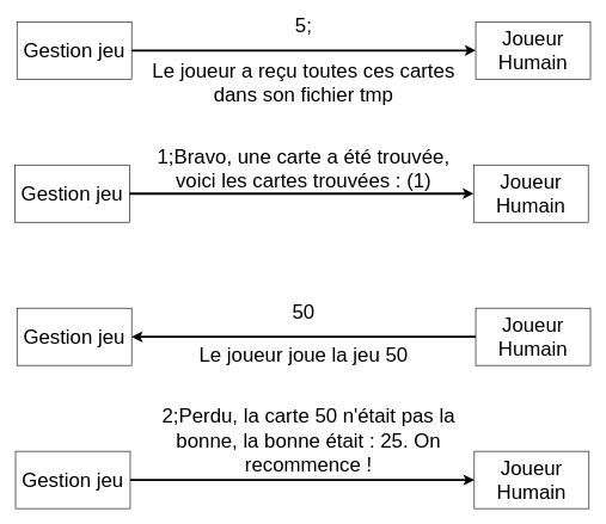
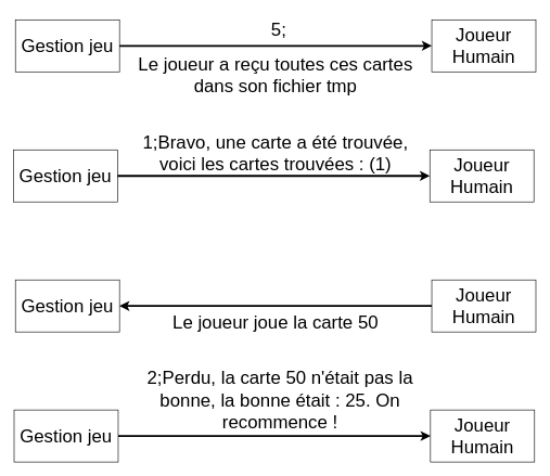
  <mxCell id="0" style=";html=1;" />
  <mxCell id="1" style=";html=1;" parent="0" />
  <mxCell id="2" value="&lt;font style=&quot;font-size: 28px&quot;&gt;Gestion jeu&lt;/font&gt;" style="rounded=0;whiteSpace=wrap;html=1;" vertex="1" parent="1"><mxGeometry x="23" y="30" width="160" height="80" as="geometry" /></mxCell>
  <mxCell id="3" value="&lt;font style=&quot;font-size: 28px&quot;&gt;Joueur Humain&lt;/font&gt;" style="rounded=0;whiteSpace=wrap;html=1;" vertex="1" parent="1"><mxGeometry x="663" y="30" width="160" height="80" as="geometry" /></mxCell>
  <mxCell id="4" value="" style="endArrow=classic;html=1;rounded=0;fontSize=28;exitX=1;exitY=0.5;exitDx=0;exitDy=0;entryX=0;entryY=0.5;entryDx=0;entryDy=0;strokeWidth=3;" edge="1" parent="1" source="2" target="3"><mxGeometry width="50" height="50" relative="1" as="geometry"><mxPoint x="703" y="190" as="sourcePoint" /><mxPoint x="753" y="140" as="targetPoint" /></mxGeometry></mxCell>
- <mxCell id="5" value="5;" style="text;html=1;strokeColor=none;fillColor=none;align=center;verticalAlign=middle;whiteSpace=wrap;rounded=0;fontSize=28;" vertex="1" parent="1"><mxGeometry x="393" y="20" width="60" height="30" as="geometry" /></mxCell>
+ <mxCell id="5" value="5;" style="text;html=1;strokeColor=none;fillColor=none;align=center;verticalAlign=middle;whiteSpace=wrap;rounded=0;fontSize=28;" vertex="1" parent="1"><mxGeometry x="398" y="30" width="60" height="30" as="geometry" /></mxCell>
  <mxCell id="6" value="Le joueur a reçu toutes ces cartes dans son fichier tmp" style="text;html=1;strokeColor=none;fillColor=none;align=center;verticalAlign=middle;whiteSpace=wrap;rounded=0;fontSize=28;" vertex="1" parent="1"><mxGeometry x="183" y="100" width="480" height="30" as="geometry" /></mxCell>
  <mxCell id="7" value="&lt;font style=&quot;font-size: 28px&quot;&gt;Gestion jeu&lt;/font&gt;" style="rounded=0;whiteSpace=wrap;html=1;" vertex="1" parent="1"><mxGeometry x="20" y="230" width="160" height="80" as="geometry" /></mxCell>
  <mxCell id="8" value="&lt;font style=&quot;font-size: 28px&quot;&gt;Joueur Humain&lt;/font&gt;" style="rounded=0;whiteSpace=wrap;html=1;" vertex="1" parent="1"><mxGeometry x="660" y="230" width="160" height="80" as="geometry" /></mxCell>
  <mxCell id="9" value="" style="endArrow=classic;html=1;rounded=0;fontSize=28;exitX=1;exitY=0.5;exitDx=0;exitDy=0;entryX=0;entryY=0.5;entryDx=0;entryDy=0;strokeWidth=3;" edge="1" parent="1" source="7" target="8"><mxGeometry width="50" height="50" relative="1" as="geometry"><mxPoint x="700" y="390" as="sourcePoint" /><mxPoint x="750" y="340" as="targetPoint" /></mxGeometry></mxCell>
  <mxCell id="10" value="1;Bravo, une carte a été trouvée, voici les cartes trouvées : (1)" style="text;html=1;strokeColor=none;fillColor=none;align=center;verticalAlign=middle;whiteSpace=wrap;rounded=0;fontSize=28;" vertex="1" parent="1"><mxGeometry x="203" y="220" width="440" height="30" as="geometry" /></mxCell>
  <mxCell id="11" value="&lt;font style=&quot;font-size: 28px&quot;&gt;Gestion jeu&lt;/font&gt;" style="rounded=0;whiteSpace=wrap;html=1;" vertex="1" parent="1"><mxGeometry x="23" y="430" width="160" height="80" as="geometry" /></mxCell>
  <mxCell id="12" value="&lt;font style=&quot;font-size: 28px&quot;&gt;Joueur Humain&lt;/font&gt;" style="rounded=0;whiteSpace=wrap;html=1;" vertex="1" parent="1"><mxGeometry x="663" y="430" width="160" height="80" as="geometry" /></mxCell>
  <mxCell id="13" value="" style="endArrow=classic;html=1;rounded=0;fontSize=28;exitX=0;exitY=0.5;exitDx=0;exitDy=0;strokeWidth=3;entryX=1;entryY=0.5;entryDx=0;entryDy=0;" edge="1" parent="1" source="12" target="11"><mxGeometry width="50" height="50" relative="1" as="geometry"><mxPoint x="703" y="590" as="sourcePoint" /><mxPoint x="133" y="630" as="targetPoint" /></mxGeometry></mxCell>
- <mxCell id="14" value="50" style="text;html=1;strokeColor=none;fillColor=none;align=center;verticalAlign=middle;whiteSpace=wrap;rounded=0;fontSize=28;" vertex="1" parent="1"><mxGeometry x="393" y="420" width="60" height="30" as="geometry" /></mxCell>
- <mxCell id="15" value="Le joueur joue la jeu 50" style="text;html=1;strokeColor=none;fillColor=none;align=center;verticalAlign=middle;whiteSpace=wrap;rounded=0;fontSize=28;" vertex="1" parent="1"><mxGeometry x="183" y="480" width="480" height="30" as="geometry" /></mxCell>
+ <mxCell id="15" value="Le joueur joue la carte 50" style="text;html=1;strokeColor=none;fillColor=none;align=center;verticalAlign=middle;whiteSpace=wrap;rounded=0;fontSize=28;" vertex="1" parent="1"><mxGeometry x="183" y="480" width="480" height="30" as="geometry" /></mxCell>
  <mxCell id="16" value="&lt;font style=&quot;font-size: 28px&quot;&gt;Gestion jeu&lt;/font&gt;" style="rounded=0;whiteSpace=wrap;html=1;" vertex="1" parent="1"><mxGeometry x="21" y="630" width="160" height="80" as="geometry" /></mxCell>
  <mxCell id="17" value="&lt;font style=&quot;font-size: 28px&quot;&gt;Joueur Humain&lt;/font&gt;" style="rounded=0;whiteSpace=wrap;html=1;" vertex="1" parent="1"><mxGeometry x="661" y="630" width="160" height="80" as="geometry" /></mxCell>
  <mxCell id="18" value="" style="endArrow=classic;html=1;rounded=0;fontSize=28;exitX=1;exitY=0.5;exitDx=0;exitDy=0;entryX=0;entryY=0.5;entryDx=0;entryDy=0;strokeWidth=3;" edge="1" source="16" target="17" parent="1"><mxGeometry width="50" height="50" relative="1" as="geometry"><mxPoint x="701" y="790" as="sourcePoint" /><mxPoint x="751" y="740" as="targetPoint" /></mxGeometry></mxCell>
  <mxCell id="19" value="2;Perdu, la carte 50 n'était pas la bonne, la bonne était : 25. On recommence !" style="text;html=1;strokeColor=none;fillColor=none;align=center;verticalAlign=middle;whiteSpace=wrap;rounded=0;fontSize=28;" vertex="1" parent="1"><mxGeometry x="200" y="600" width="460" height="30" as="geometry" /></mxCell>
